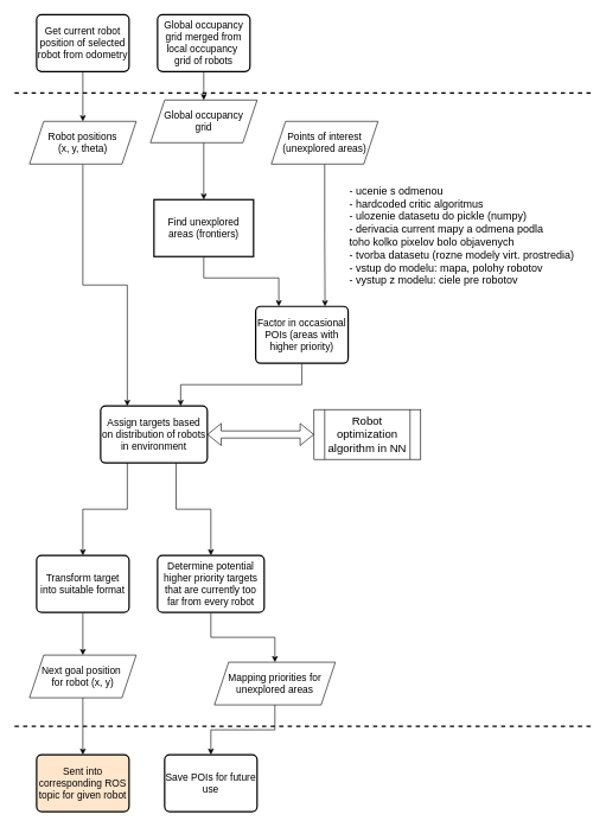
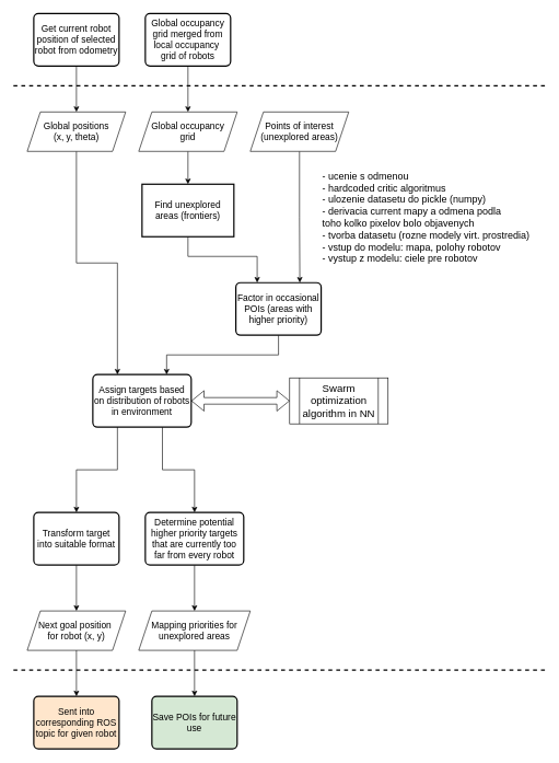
  <mxCell id="0" />
  <mxCell id="1" parent="0" />
  <mxCell id="2" style="edgeStyle=orthogonalEdgeStyle;rounded=0;orthogonalLoop=1;jettySize=auto;html=1;entryX=0.25;entryY=0;entryDx=0;entryDy=0;" parent="1" source="3" target="24" edge="1"><mxGeometry relative="1" as="geometry" /></mxCell>
- <mxCell id="3" value="&lt;div&gt;&lt;font style=&quot;font-size: 14px;&quot;&gt;Robot positions&lt;/font&gt;&lt;/div&gt;&lt;div&gt;&lt;font style=&quot;font-size: 14px;&quot;&gt;(x, y, theta)&lt;/font&gt;&lt;/div&gt;" style="shape=parallelogram;perimeter=parallelogramPerimeter;whiteSpace=wrap;html=1;fixedSize=1;" parent="1" vertex="1"><mxGeometry x="41" y="170" width="150" height="60" as="geometry" /></mxCell>
+ <mxCell id="3" value="&lt;div&gt;&lt;font style=&quot;font-size: 14px;&quot;&gt;Global positions&lt;/font&gt;&lt;/div&gt;&lt;div&gt;&lt;font style=&quot;font-size: 14px;&quot;&gt;(x, y, theta)&lt;/font&gt;&lt;/div&gt;" style="shape=parallelogram;perimeter=parallelogramPerimeter;whiteSpace=wrap;html=1;fixedSize=1;" parent="1" vertex="1"><mxGeometry x="41" y="170" width="150" height="60" as="geometry" /></mxCell>
  <mxCell id="4" style="edgeStyle=orthogonalEdgeStyle;rounded=0;orthogonalLoop=1;jettySize=auto;html=1;entryX=0.5;entryY=0;entryDx=0;entryDy=0;" parent="1" source="5" target="20" edge="1"><mxGeometry relative="1" as="geometry" /></mxCell>
- <mxCell id="5" value="&lt;div&gt;&lt;font style=&quot;font-size: 14px;&quot;&gt;Global occupancy&lt;/font&gt;&lt;/div&gt;&lt;div&gt;&lt;font style=&quot;font-size: 14px;&quot;&gt;grid&lt;/font&gt;&lt;/div&gt;" style="shape=parallelogram;perimeter=parallelogramPerimeter;whiteSpace=wrap;html=1;fixedSize=1;" parent="1" vertex="1"><mxGeometry x="211" y="140" width="150" height="60" as="geometry" /></mxCell>
+ <mxCell id="5" value="&lt;div&gt;&lt;font style=&quot;font-size: 14px;&quot;&gt;Global occupancy&lt;/font&gt;&lt;/div&gt;&lt;div&gt;&lt;font style=&quot;font-size: 14px;&quot;&gt;grid&lt;/font&gt;&lt;/div&gt;" style="shape=parallelogram;perimeter=parallelogramPerimeter;whiteSpace=wrap;html=1;fixedSize=1;" parent="1" vertex="1"><mxGeometry x="211" y="170" width="150" height="60" as="geometry" /></mxCell>
  <mxCell id="6" style="edgeStyle=orthogonalEdgeStyle;rounded=0;orthogonalLoop=1;jettySize=auto;html=1;entryX=0.75;entryY=0;entryDx=0;entryDy=0;" parent="1" source="7" target="22" edge="1"><mxGeometry relative="1" as="geometry" /></mxCell>
  <mxCell id="7" value="&lt;font style=&quot;font-size: 14px;&quot;&gt;Points of interest (unexplored areas)&lt;/font&gt;" style="shape=parallelogram;perimeter=parallelogramPerimeter;whiteSpace=wrap;html=1;fixedSize=1;" parent="1" vertex="1"><mxGeometry x="381" y="170" width="150" height="60" as="geometry" /></mxCell>
  <mxCell id="8" value="" style="edgeStyle=orthogonalEdgeStyle;rounded=0;orthogonalLoop=1;jettySize=auto;html=1;" parent="1" source="9" target="17" edge="1"><mxGeometry relative="1" as="geometry" /></mxCell>
- <mxCell id="9" value="&lt;div&gt;&lt;font style=&quot;font-size: 14px;&quot;&gt;Next goal position&amp;nbsp;&lt;/font&gt;&lt;/div&gt;&lt;div&gt;&lt;font style=&quot;font-size: 14px;&quot;&gt;for robot (x, y)&lt;/font&gt;&lt;/div&gt;" style="shape=parallelogram;perimeter=parallelogramPerimeter;whiteSpace=wrap;html=1;fixedSize=1;" parent="1" vertex="1"><mxGeometry x="41" y="920" width="150" height="60" as="geometry" /></mxCell>
+ <mxCell id="9" value="&lt;div&gt;&lt;font style=&quot;font-size: 14px;&quot;&gt;Next goal position&amp;nbsp;&lt;/font&gt;&lt;/div&gt;&lt;div&gt;&lt;font style=&quot;font-size: 14px;&quot;&gt;for robot (x, y)&lt;/font&gt;&lt;/div&gt;" style="shape=parallelogram;perimeter=parallelogramPerimeter;whiteSpace=wrap;html=1;fixedSize=1;" parent="1" vertex="1"><mxGeometry x="41" y="930" width="150" height="60" as="geometry" /></mxCell>
  <mxCell id="10" value="" style="edgeStyle=orthogonalEdgeStyle;rounded=0;orthogonalLoop=1;jettySize=auto;html=1;" parent="1" source="11" target="30" edge="1"><mxGeometry relative="1" as="geometry" /></mxCell>
- <mxCell id="11" value="&lt;font style=&quot;font-size: 14px;&quot;&gt;Mapping priorities for unexplored areas&lt;/font&gt;" style="shape=parallelogram;perimeter=parallelogramPerimeter;whiteSpace=wrap;html=1;fixedSize=1;" parent="1" vertex="1"><mxGeometry x="301" y="930" width="170" height="60" as="geometry" /></mxCell>
+ <mxCell id="11" value="&lt;font style=&quot;font-size: 14px;&quot;&gt;Mapping priorities for unexplored areas&lt;/font&gt;" style="shape=parallelogram;perimeter=parallelogramPerimeter;whiteSpace=wrap;html=1;fixedSize=1;" parent="1" vertex="1"><mxGeometry x="211" y="930" width="170" height="60" as="geometry" /></mxCell>
  <mxCell id="12" value="" style="endArrow=none;dashed=1;html=1;rounded=0;strokeWidth=2;" parent="1" edge="1"><mxGeometry width="50" height="50" relative="1" as="geometry"><mxPoint x="20" y="130" as="sourcePoint" /><mxPoint x="830" y="130" as="targetPoint" /></mxGeometry></mxCell>
  <mxCell id="13" style="edgeStyle=orthogonalEdgeStyle;rounded=0;orthogonalLoop=1;jettySize=auto;html=1;entryX=0.5;entryY=0;entryDx=0;entryDy=0;" parent="1" source="14" target="3" edge="1"><mxGeometry relative="1" as="geometry" /></mxCell>
  <mxCell id="14" value="&lt;font style=&quot;font-size: 14px;&quot;&gt;Get current robot position of selected robot from odometry&lt;/font&gt;" style="rounded=1;whiteSpace=wrap;html=1;absoluteArcSize=1;arcSize=14;strokeWidth=2;" parent="1" vertex="1"><mxGeometry x="51" y="20" width="130" height="80" as="geometry" /></mxCell>
  <mxCell id="15" value="" style="edgeStyle=orthogonalEdgeStyle;rounded=0;orthogonalLoop=1;jettySize=auto;html=1;" parent="1" source="16" target="5" edge="1"><mxGeometry relative="1" as="geometry" /></mxCell>
  <mxCell id="16" value="&lt;div&gt;&lt;font style=&quot;font-size: 14px;&quot;&gt;Global occupancy grid merged from local occupancy&amp;nbsp;&lt;/font&gt;&lt;/div&gt;&lt;div&gt;&lt;font style=&quot;font-size: 14px;&quot;&gt;grid of robots&lt;/font&gt;&lt;/div&gt;" style="rounded=1;whiteSpace=wrap;html=1;absoluteArcSize=1;arcSize=14;strokeWidth=2;" parent="1" vertex="1"><mxGeometry x="221" y="20" width="130" height="80" as="geometry" /></mxCell>
  <mxCell id="17" value="&lt;font style=&quot;font-size: 14px;&quot;&gt;Sent into corresponding ROS topic for given robot&lt;/font&gt;" style="rounded=1;whiteSpace=wrap;html=1;absoluteArcSize=1;arcSize=14;strokeWidth=2;fillColor=#ffe6cc;" parent="1" vertex="1"><mxGeometry x="51" y="1060" width="130" height="80" as="geometry" /></mxCell>
  <mxCell id="18" value="" style="endArrow=none;dashed=1;html=1;rounded=0;strokeWidth=2;" parent="1" edge="1"><mxGeometry width="50" height="50" relative="1" as="geometry"><mxPoint x="20" y="1020" as="sourcePoint" /><mxPoint x="830" y="1020" as="targetPoint" /></mxGeometry></mxCell>
  <mxCell id="19" style="edgeStyle=orthogonalEdgeStyle;rounded=0;orthogonalLoop=1;jettySize=auto;html=1;entryX=0.25;entryY=0;entryDx=0;entryDy=0;exitX=0.5;exitY=1;exitDx=0;exitDy=0;" parent="1" source="20" target="22" edge="1"><mxGeometry relative="1" as="geometry"><mxPoint x="191" y="450" as="targetPoint" /><Array as="points"><mxPoint x="286" y="390" /><mxPoint x="392" y="390" /></Array></mxGeometry></mxCell>
  <mxCell id="20" value="&lt;font style=&quot;font-size: 14px;&quot;&gt;Find unexplored areas (frontiers)&lt;/font&gt;" style="whiteSpace=wrap;html=1;absoluteArcSize=1;arcSize=14;strokeWidth=2;rounded=0;" parent="1" vertex="1"><mxGeometry x="216" y="280" width="140" height="80" as="geometry" /></mxCell>
  <mxCell id="21" style="edgeStyle=orthogonalEdgeStyle;rounded=0;orthogonalLoop=1;jettySize=auto;html=1;entryX=0.75;entryY=0;entryDx=0;entryDy=0;exitX=0.5;exitY=1;exitDx=0;exitDy=0;" parent="1" source="22" target="24" edge="1"><mxGeometry relative="1" as="geometry" /></mxCell>
  <mxCell id="22" value="&lt;font style=&quot;font-size: 14px;&quot;&gt;Factor in occasional POIs (areas with higher priority)&lt;/font&gt;" style="rounded=1;whiteSpace=wrap;html=1;absoluteArcSize=1;arcSize=14;strokeWidth=2;" parent="1" vertex="1"><mxGeometry x="359" y="430" width="130" height="80" as="geometry" /></mxCell>
  <mxCell id="23" style="edgeStyle=orthogonalEdgeStyle;rounded=0;orthogonalLoop=1;jettySize=auto;html=1;entryX=0.5;entryY=0;entryDx=0;entryDy=0;exitX=0.707;exitY=0.975;exitDx=0;exitDy=0;exitPerimeter=0;" parent="1" source="24" target="29" edge="1"><mxGeometry relative="1" as="geometry" /></mxCell>
  <mxCell id="24" value="&lt;font style=&quot;font-size: 14px;&quot;&gt;Assign targets based on distribution of robots in environment&lt;/font&gt;" style="rounded=1;whiteSpace=wrap;html=1;absoluteArcSize=1;arcSize=14;strokeWidth=2;" parent="1" vertex="1"><mxGeometry x="141" y="570" width="150" height="80" as="geometry" /></mxCell>
  <mxCell id="25" value="" style="edgeStyle=orthogonalEdgeStyle;rounded=0;orthogonalLoop=1;jettySize=auto;html=1;" parent="1" source="26" target="9" edge="1"><mxGeometry relative="1" as="geometry" /></mxCell>
  <mxCell id="26" value="&lt;font style=&quot;font-size: 14px;&quot;&gt;Transform target into suitable format&lt;/font&gt;" style="rounded=1;whiteSpace=wrap;html=1;absoluteArcSize=1;arcSize=14;strokeWidth=2;" parent="1" vertex="1"><mxGeometry x="51" y="780" width="130" height="80" as="geometry" /></mxCell>
  <mxCell id="27" style="edgeStyle=orthogonalEdgeStyle;rounded=0;orthogonalLoop=1;jettySize=auto;html=1;entryX=0.5;entryY=0;entryDx=0;entryDy=0;exitX=0.25;exitY=1;exitDx=0;exitDy=0;" parent="1" source="24" target="26" edge="1"><mxGeometry relative="1" as="geometry" /></mxCell>
  <mxCell id="28" value="" style="edgeStyle=orthogonalEdgeStyle;rounded=0;orthogonalLoop=1;jettySize=auto;html=1;" parent="1" source="29" target="11" edge="1"><mxGeometry relative="1" as="geometry" /></mxCell>
  <mxCell id="29" value="&lt;font style=&quot;font-size: 14px;&quot;&gt;Determine potential higher priority targets that are currently too far from every robot&lt;/font&gt;" style="rounded=1;whiteSpace=wrap;html=1;absoluteArcSize=1;arcSize=14;strokeWidth=2;" parent="1" vertex="1"><mxGeometry x="221" y="780" width="150" height="80" as="geometry" /></mxCell>
- <mxCell id="30" value="&lt;font style=&quot;font-size: 14px;&quot;&gt;Save POIs for future use&lt;/font&gt;" style="rounded=1;whiteSpace=wrap;html=1;absoluteArcSize=1;arcSize=14;strokeWidth=2;" parent="1" vertex="1"><mxGeometry x="231" y="1060" width="130" height="80" as="geometry" /></mxCell>
- <mxCell id="31" value="&lt;font style=&quot;font-size: 16px;&quot;&gt;Robot optimization algorithm in NN&lt;/font&gt;" style="shape=process;whiteSpace=wrap;html=1;backgroundOutline=1;" parent="1" vertex="1"><mxGeometry x="441" y="575" width="150" height="70" as="geometry" /></mxCell>
+ <mxCell id="30" value="&lt;font style=&quot;font-size: 14px;&quot;&gt;Save POIs for future use&lt;/font&gt;" style="rounded=1;whiteSpace=wrap;html=1;absoluteArcSize=1;arcSize=14;strokeWidth=2;fillColor=#d5e8d4;" parent="1" vertex="1"><mxGeometry x="231" y="1060" width="130" height="80" as="geometry" /></mxCell>
+ <mxCell id="31" value="&lt;font style=&quot;font-size: 16px;&quot;&gt;Swarm optimization algorithm in NN&lt;/font&gt;" style="shape=process;whiteSpace=wrap;html=1;backgroundOutline=1;" parent="1" vertex="1"><mxGeometry x="441" y="575" width="150" height="70" as="geometry" /></mxCell>
  <mxCell id="32" value="" style="shape=flexArrow;endArrow=classic;startArrow=classic;html=1;rounded=0;exitX=1;exitY=0.5;exitDx=0;exitDy=0;entryX=0;entryY=0.5;entryDx=0;entryDy=0;" parent="1" source="24" target="31" edge="1"><mxGeometry width="100" height="100" relative="1" as="geometry"><mxPoint x="511" y="800" as="sourcePoint" /><mxPoint x="611" y="700" as="targetPoint" /></mxGeometry></mxCell>
  <mxCell id="33" value="&lt;font style=&quot;font-size: 15px;&quot;&gt;- ucenie s odmenou&lt;/font&gt;&lt;div&gt;&lt;font style=&quot;font-size: 15px;&quot;&gt;- hardcoded critic algoritmus&lt;/font&gt;&lt;/div&gt;&lt;div&gt;&lt;font style=&quot;font-size: 15px;&quot;&gt;- ulozenie datasetu do pickle (numpy)&lt;/font&gt;&lt;/div&gt;&lt;div style=&quot;&quot;&gt;&lt;font style=&quot;font-size: 15px;&quot;&gt;- derivacia current mapy a odmena podla&amp;nbsp;&lt;/font&gt;&lt;/div&gt;&lt;div style=&quot;&quot;&gt;&lt;font style=&quot;font-size: 15px;&quot;&gt;toho kolko pixelov bolo objavenych&lt;/font&gt;&lt;/div&gt;&lt;div style=&quot;&quot;&gt;&lt;font style=&quot;font-size: 15px;&quot;&gt;- tvorba datasetu (rozne modely virt. prostredia)&lt;/font&gt;&lt;/div&gt;&lt;div style=&quot;&quot;&gt;&lt;font style=&quot;font-size: 15px;&quot;&gt;- vstup do modelu: mapa, polohy robotov&lt;/font&gt;&lt;/div&gt;&lt;div style=&quot;&quot;&gt;&lt;font style=&quot;font-size: 15px;&quot;&gt;- vystup z modelu: ciele pre robotov&lt;/font&gt;&lt;/div&gt;" style="text;html=1;align=left;verticalAlign=middle;resizable=0;points=[];autosize=1;strokeColor=none;fillColor=none;" vertex="1" parent="1"><mxGeometry x="489" y="250" width="340" height="160" as="geometry" /></mxCell>
